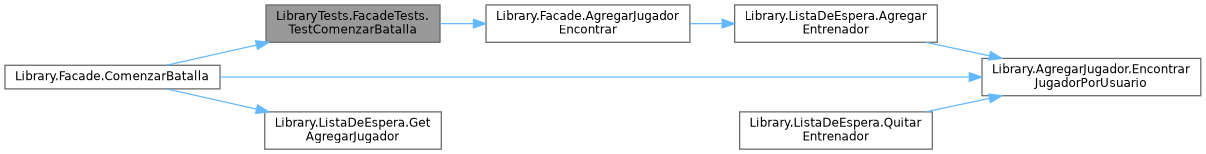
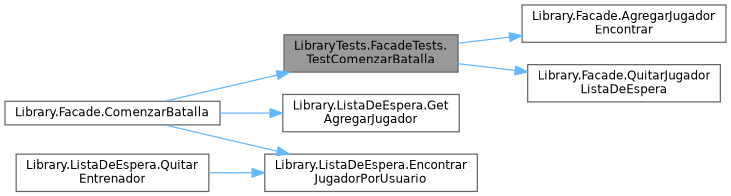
  digraph {
    rankdir=LR
    node [color=grey40 fillcolor=white fontname=Helvetica fontsize=10 shape=box style=filled]
    edge [color=steelblue1 fontname=Helvetica fontsize=10 labelfontname=Helvetica labelfontsize=10 style=solid]
    n1 [color=gray40 fillcolor=grey60 fontcolor=black height=0.2 label="LibraryTests.FacadeTests.\lTestComenzarBatalla" width=0.4]
    n2 [height=0.2 label="Library.Facade.AgregarJugador\lEncontrar" width=0.4]
-   n4 [height=0.2 label="Library.ListaDeEspera.Agregar\lEntrenador" width=0.4]
+   n3 [height=0.2 label="Library.Facade.QuitarJugador\lListaDeEspera" width=0.4]
    n5 [height=0.2 label="Library.Facade.ComenzarBatalla" width=0.4]
-   n6 [height=0.2 label="Library.AgregarJugador.Encontrar\lJugadorPorUsuario" width=0.4]
+   n6 [height=0.2 label="Library.ListaDeEspera.Encontrar\lJugadorPorUsuario" width=0.4]
    n7 [height=0.2 label="Library.ListaDeEspera.Get\lAgregarJugador" width=0.4]
    n8 [height=0.2 label="Library.ListaDeEspera.Quitar\lEntrenador" width=0.4]
    n1 -> n2
-   n2 -> n4
-   n4 -> n6
+   n1 -> n3
    n5 -> n1
    n5 -> n6
    n5 -> n7
    n8 -> n6
  }
